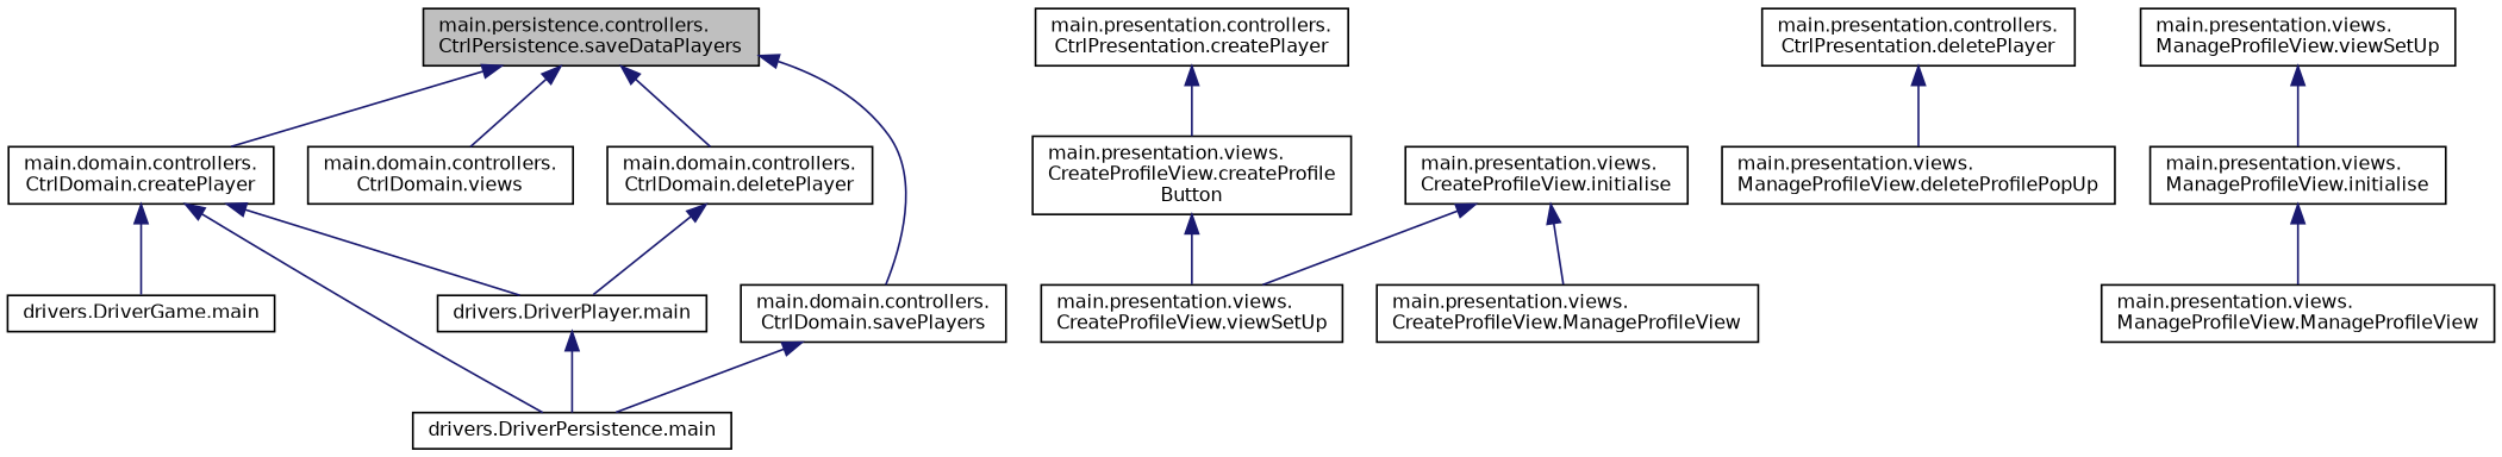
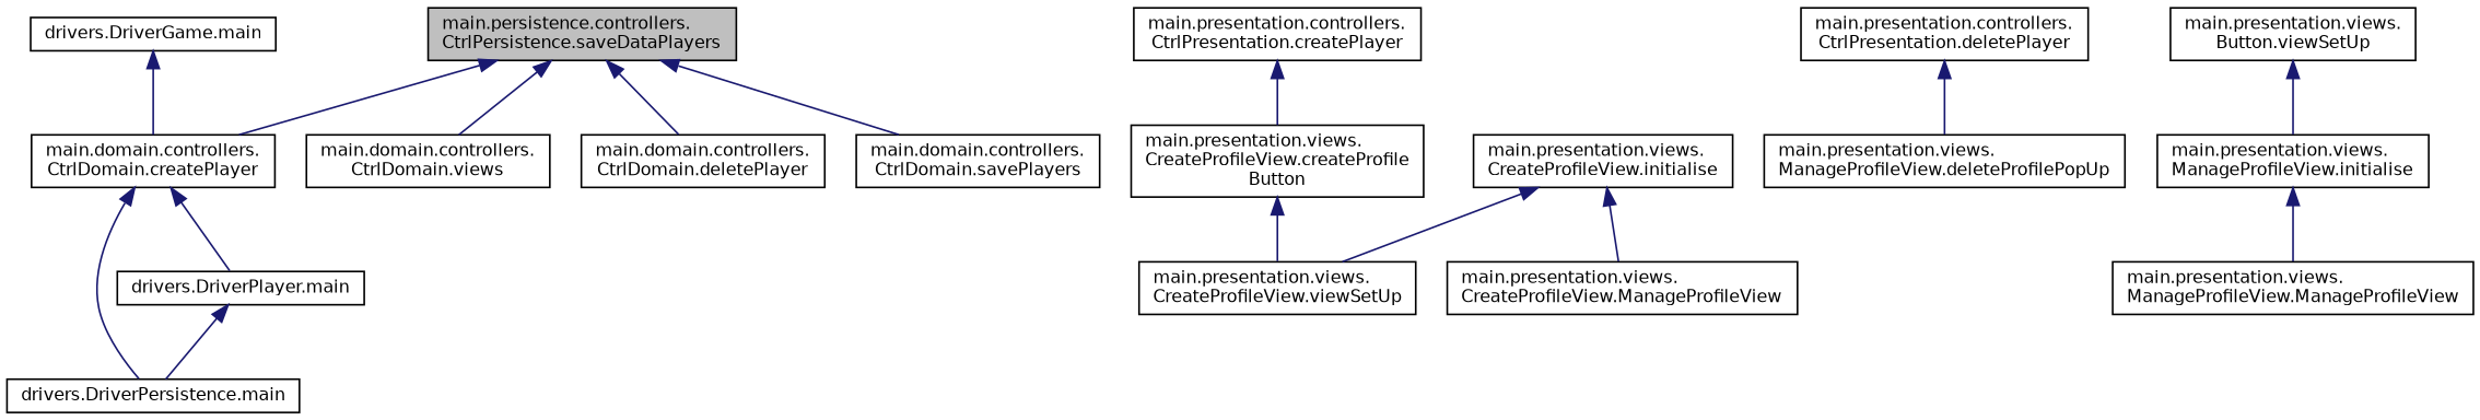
  digraph {
    rankdir=TB
    node [color=black fillcolor=white fontname=Helvetica fontsize=10 shape=record style=filled]
    edge [color=midnightblue dir=back fontname=Helvetica fontsize=10 labelfontname=Helvetica labelfontsize=10 style=solid]
    n1 [fillcolor=grey75 fontcolor=black height=0.2 label="main.persistence.controllers.\lCtrlPersistence.saveDataPlayers" width=0.4]
    n2 [height=0.2 label="main.domain.controllers.\lCtrlDomain.createPlayer" width=0.4]
    n3 [height=0.2 label="main.domain.controllers.\lCtrlDomain.views" width=0.4]
    n4 [height=0.2 label="main.domain.controllers.\lCtrlDomain.deletePlayer" width=0.4]
    n5 [height=0.2 label="main.domain.controllers.\lCtrlDomain.savePlayers" width=0.4]
    n6 [height=0.2 label="drivers.DriverGame.main" width=0.4]
    n7 [height=0.2 label="drivers.DriverPersistence.main" width=0.4]
    n8 [height=0.2 label="drivers.DriverPlayer.main" width=0.4]
    n9 [height=0.2 label="main.presentation.controllers.\lCtrlPresentation.createPlayer" width=0.4]
    n10 [height=0.2 label="main.presentation.views.\lCreateProfileView.createProfile\lButton" width=0.4]
    n11 [height=0.2 label="main.presentation.views.\lCreateProfileView.viewSetUp" width=0.4]
    n12 [height=0.2 label="main.presentation.views.\lCreateProfileView.initialise" width=0.4]
    n13 [height=0.2 label="main.presentation.views.\lCreateProfileView.ManageProfileView" width=0.4]
    n14 [height=0.2 label="main.presentation.controllers.\lCtrlPresentation.deletePlayer" width=0.4]
    n15 [height=0.2 label="main.presentation.views.\lManageProfileView.deleteProfilePopUp" width=0.4]
-   n16 [height=0.2 label="main.presentation.views.\lManageProfileView.viewSetUp" width=0.4]
+   n16 [height=0.2 label="main.presentation.views.\lButton.viewSetUp" width=0.4]
    n17 [height=0.2 label="main.presentation.views.\lManageProfileView.initialise" width=0.4]
    n18 [height=0.2 label="main.presentation.views.\lManageProfileView.ManageProfileView" width=0.4]
    n1 -> n2
    n1 -> n3
    n1 -> n4
    n1 -> n5
-   n2 -> n6
+   n6 -> n2
    n2 -> n7
    n2 -> n8
-   n4 -> n8
-   n5 -> n7
    n8 -> n7
    n9 -> n10
    n10 -> n11
    n12 -> n11
    n12 -> n13
    n14 -> n15
    n16 -> n17
    n17 -> n18
  }
